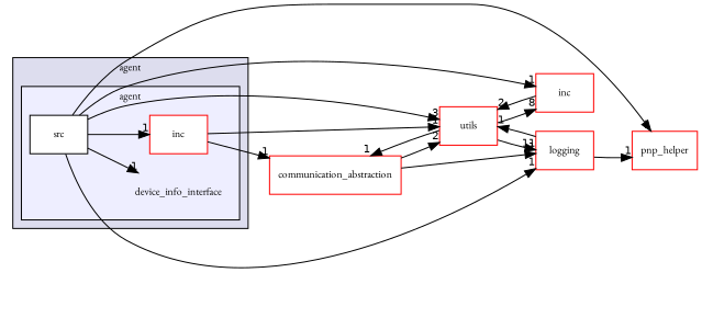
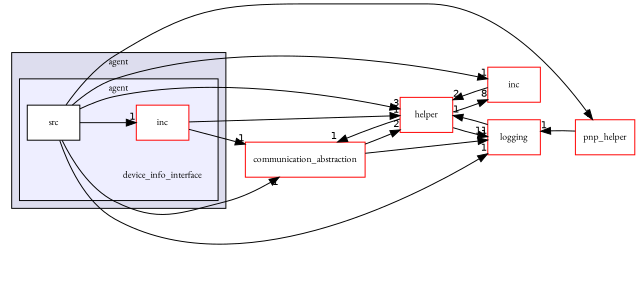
  digraph {
    compound=true
    rankdir=LR
    fontname="EB Garamond"
    node [fontname="EB Garamond" fontsize=10 shape=box color=red fillcolor=white style=filled]
    edge [headlabel=1 labeldistance=1.5 labelfontname=Helvetica labelfontsize=10 fontname="EB Garamond"]
    n1 [label=device_info_interface shape=plaintext color="" fillcolor="" style=""]
    n2 [label=inc]
    n3 [color=black label=src]
    n4 [label=communication_abstraction]
-   n5 [label=utils]
+   n5 [label=helper]
    n6 [label=inc]
    n7 [label=logging]
    n8 [label=pnp_helper]
    subgraph cluster_1 {
      bgcolor="#ddddee"
      fontsize=10
      label=agent
      pencolor=black
      subgraph cluster_2 {
        bgcolor="#eeeeff"
        fontsize=10
        pencolor=black
        n1
        n2
        n3
      }
    }
    n2 -> n4
    n2 -> n5
    n3 -> n2
-   n3 -> n1
+   n3 -> n4
    n3 -> n5 [headlabel=3]
    n3 -> n6
    n3 -> n7
    n3 -> n8
    n4 -> n5 [headlabel=2]
    n4 -> n7
    n5 -> n4
    n5 -> n6 [headlabel=8]
    n5 -> n7 [headlabel=11]
    n6 -> n5 [headlabel=2]
    n7 -> n5
-   n7 -> n8
+   n8 -> n7
  }
